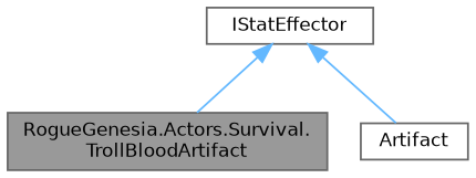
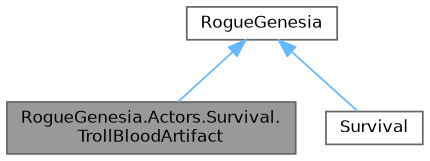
  digraph {
    node [color=gray40 fillcolor=white fontname=Helvetica fontsize=10 shape=box style=filled]
    edge [color=steelblue1 dir=back fontname=Helvetica fontsize=10 labelfontname=Helvetica labelfontsize=10 style=solid]
    n1 [fillcolor=grey60 fontcolor=black height=0.2 label="RogueGenesia.Actors.Survival.\lTrollBloodArtifact" width=0.4]
-   n2 [height=0.2 label=Artifact width=0.4]
-   n3 [height=0.2 label=IStatEffector width=0.4]
+   n2 [height=0.2 label=Survival width=0.4]
+   n3 [height=0.2 label=RogueGenesia width=0.4]
    n3 -> n1
    n3 -> n2
  }
